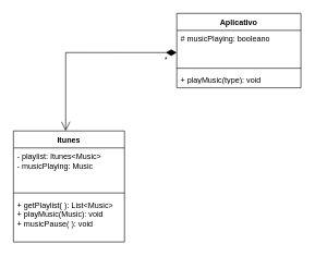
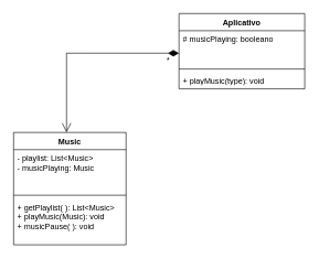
  <mxCell id="0" />
  <mxCell id="1" parent="0" />
- <mxCell id="2" value="Itunes" style="swimlane;fontStyle=1;align=center;verticalAlign=top;childLayout=stackLayout;horizontal=1;startSize=26;horizontalStack=0;resizeParent=1;resizeParentMax=0;resizeLast=0;collapsible=1;marginBottom=0;whiteSpace=wrap;html=1;" vertex="1" parent="1"><mxGeometry y="200" width="170" height="170" as="geometry" x="20"><mxRectangle x="80" y="110" width="80" height="30" as="alternateBounds" /></mxGeometry></mxCell>
- <mxCell id="3" value="- playlist: Itunes&amp;lt;Music&amp;gt;&lt;br&gt;-&amp;nbsp;musicPlaying: Music&lt;br&gt;" style="text;strokeColor=none;fillColor=none;align=left;verticalAlign=top;spacingLeft=4;spacingRight=4;overflow=hidden;rotatable=0;points=[[0,0.5],[1,0.5]];portConstraint=eastwest;whiteSpace=wrap;html=1;" vertex="1" parent="2"><mxGeometry y="26" width="170" height="64" as="geometry" /></mxCell>
+ <mxCell id="2" value="Music" style="swimlane;fontStyle=1;align=center;verticalAlign=top;childLayout=stackLayout;horizontal=1;startSize=26;horizontalStack=0;resizeParent=1;resizeParentMax=0;resizeLast=0;collapsible=1;marginBottom=0;whiteSpace=wrap;html=1;" vertex="1" parent="1"><mxGeometry y="200" width="170" height="170" as="geometry" x="20"><mxRectangle x="80" y="110" width="80" height="30" as="alternateBounds" /></mxGeometry></mxCell>
+ <mxCell id="3" value="- playlist: List&amp;lt;Music&amp;gt;&lt;br&gt;-&amp;nbsp;musicPlaying: Music&lt;br&gt;" style="text;strokeColor=none;fillColor=none;align=left;verticalAlign=top;spacingLeft=4;spacingRight=4;overflow=hidden;rotatable=0;points=[[0,0.5],[1,0.5]];portConstraint=eastwest;whiteSpace=wrap;html=1;" vertex="1" parent="2"><mxGeometry y="26" width="170" height="64" as="geometry" /></mxCell>
  <mxCell id="4" value="" style="line;strokeWidth=1;fillColor=none;align=left;verticalAlign=middle;spacingTop=-1;spacingLeft=3;spacingRight=3;rotatable=0;labelPosition=right;points=[];portConstraint=eastwest;strokeColor=inherit;" vertex="1" parent="2"><mxGeometry y="90" width="170" height="10" as="geometry" /></mxCell>
  <mxCell id="5" value="+ getPlaylist( ): List&amp;lt;Music&amp;gt;&lt;br&gt;+&amp;nbsp;playMusic(Music): void&lt;br&gt;+&amp;nbsp;musicPause( ): void" style="text;strokeColor=none;fillColor=none;align=left;verticalAlign=top;spacingLeft=4;spacingRight=4;overflow=hidden;rotatable=0;points=[[0,0.5],[1,0.5]];portConstraint=eastwest;whiteSpace=wrap;html=1;" vertex="1" parent="2"><mxGeometry y="100" width="170" height="70" as="geometry" /></mxCell>
  <mxCell id="6" value="Aplicativo" style="swimlane;fontStyle=1;align=center;verticalAlign=top;childLayout=stackLayout;horizontal=1;startSize=26;horizontalStack=0;resizeParent=1;resizeParentMax=0;resizeLast=0;collapsible=1;marginBottom=0;whiteSpace=wrap;html=1;" vertex="1" parent="1"><mxGeometry x="270" y="20" width="190" height="114" as="geometry" /></mxCell>
  <mxCell id="7" value="#&amp;nbsp;musicPlaying: booleano" style="text;strokeColor=none;fillColor=none;align=left;verticalAlign=top;spacingLeft=4;spacingRight=4;overflow=hidden;rotatable=0;points=[[0,0.5],[1,0.5]];portConstraint=eastwest;whiteSpace=wrap;html=1;" vertex="1" parent="6"><mxGeometry y="26" width="190" height="54" as="geometry" /></mxCell>
  <mxCell id="8" value="" style="line;strokeWidth=1;fillColor=none;align=left;verticalAlign=middle;spacingTop=-1;spacingLeft=3;spacingRight=3;rotatable=0;labelPosition=right;points=[];portConstraint=eastwest;strokeColor=inherit;" vertex="1" parent="6"><mxGeometry y="80" width="190" height="8" as="geometry" /></mxCell>
  <mxCell id="9" value="+ playMusic(type): void" style="text;strokeColor=none;fillColor=none;align=left;verticalAlign=top;spacingLeft=4;spacingRight=4;overflow=hidden;rotatable=0;points=[[0,0.5],[1,0.5]];portConstraint=eastwest;whiteSpace=wrap;html=1;" vertex="1" parent="6"><mxGeometry y="88" width="190" height="26" as="geometry" /></mxCell>
  <mxCell id="10" value="*" style="endArrow=open;html=1;endSize=12;startArrow=diamondThin;startSize=14;startFill=1;edgeStyle=orthogonalEdgeStyle;align=left;verticalAlign=bottom;rounded=0;exitX=0.011;exitY=0.362;exitDx=0;exitDy=0;exitPerimeter=0;" edge="1" parent="1"><mxGeometry x="-0.862" y="20" relative="1" as="geometry"><mxPoint x="270" y="80.018" as="sourcePoint" /><mxPoint x="100" y="200" as="targetPoint" /><Array as="points"><mxPoint x="100" y="80" /></Array><mxPoint as="offset" /></mxGeometry></mxCell>
